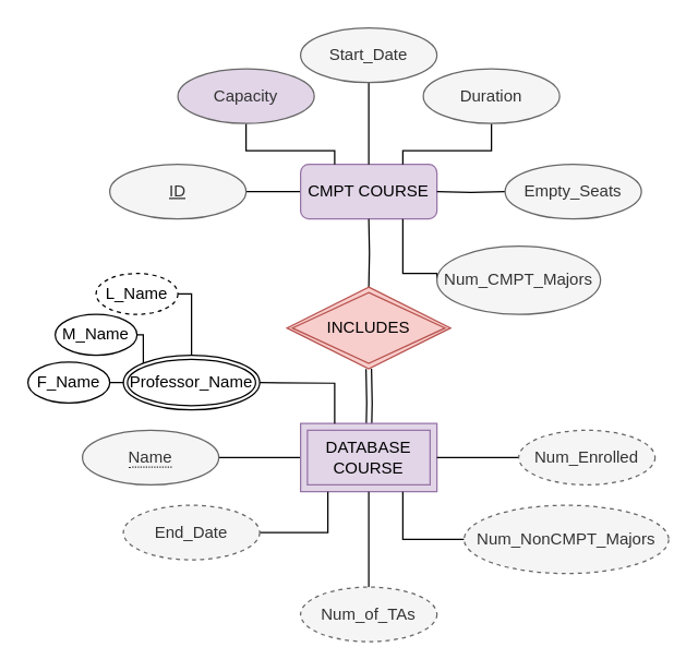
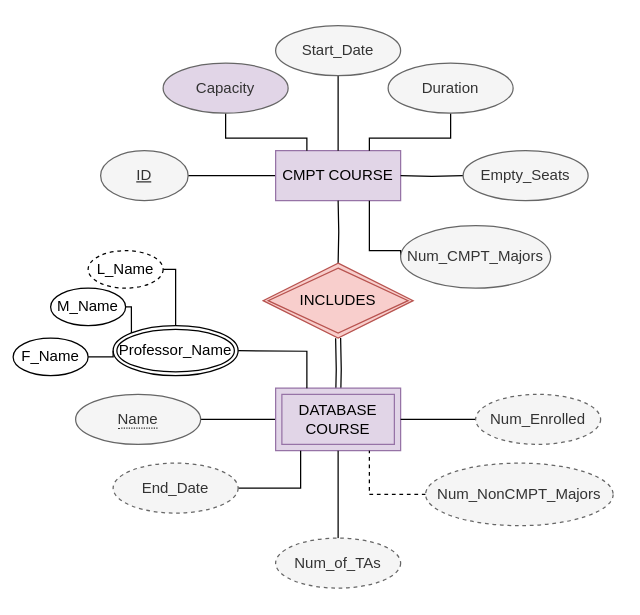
  <mxCell id="0" />
  <mxCell id="1" parent="0" />
  <mxCell id="2" style="edgeStyle=orthogonalEdgeStyle;rounded=0;orthogonalLoop=1;jettySize=auto;html=1;endArrow=none;endFill=0;entryX=0;entryY=0.5;entryDx=0;entryDy=0;" parent="1" source="3" target="5" edge="1"><mxGeometry relative="1" as="geometry"><mxPoint x="230" y="210" as="targetPoint" /></mxGeometry></mxCell>
- <mxCell id="3" value="ID" style="ellipse;whiteSpace=wrap;html=1;align=center;fontStyle=4;fillColor=#f5f5f5;strokeColor=#666666;fontColor=#333333;" parent="1" vertex="1"><mxGeometry x="80" y="120" width="100" height="40" as="geometry" /></mxCell>
+ <mxCell id="3" value="ID" style="ellipse;whiteSpace=wrap;html=1;align=center;fontStyle=4;fillColor=#f5f5f5;strokeColor=#666666;fontColor=#333333;" parent="1" vertex="1"><mxGeometry x="80" y="120" width="70" height="40" as="geometry" /></mxCell>
  <mxCell id="4" style="edgeStyle=orthogonalEdgeStyle;rounded=0;orthogonalLoop=1;jettySize=auto;html=1;entryX=0.5;entryY=1;entryDx=0;entryDy=0;endArrow=none;endFill=0;shape=link;" parent="1" target="7" edge="1"><mxGeometry relative="1" as="geometry"><mxPoint x="270" y="320" as="sourcePoint" /></mxGeometry></mxCell>
- <mxCell id="5" value="CMPT COURSE" style="whiteSpace=wrap;html=1;align=center;fillColor=#e1d5e7;strokeColor=#9673a6;rounded=1;" parent="1" vertex="1"><mxGeometry x="220" y="120" width="100" height="40" as="geometry" /></mxCell>
+ <mxCell id="5" value="CMPT COURSE" style="whiteSpace=wrap;html=1;align=center;fillColor=#e1d5e7;strokeColor=#9673a6;" parent="1" vertex="1"><mxGeometry x="220" y="120" width="100" height="40" as="geometry" /></mxCell>
  <mxCell id="6" style="edgeStyle=orthogonalEdgeStyle;rounded=0;orthogonalLoop=1;jettySize=auto;html=1;exitX=0.5;exitY=0;exitDx=0;exitDy=0;endArrow=none;endFill=0;" parent="1" target="5" edge="1"><mxGeometry relative="1" as="geometry"><mxPoint x="270" y="210" as="sourcePoint" /></mxGeometry></mxCell>
  <mxCell id="7" value="INCLUDES" style="shape=rhombus;double=1;perimeter=rhombusPerimeter;whiteSpace=wrap;html=1;align=center;fillColor=#f8cecc;strokeColor=#b85450;" parent="1" vertex="1"><mxGeometry x="210" y="210" width="120" height="60" as="geometry" /></mxCell>
  <mxCell id="8" style="edgeStyle=orthogonalEdgeStyle;rounded=0;orthogonalLoop=1;jettySize=auto;html=1;endArrow=none;endFill=0;" parent="1" source="9" target="14" edge="1"><mxGeometry relative="1" as="geometry" /></mxCell>
  <mxCell id="9" value="&lt;span style=&quot;border-bottom: 1px dotted&quot;&gt;Name&lt;br&gt;&lt;/span&gt;" style="ellipse;whiteSpace=wrap;html=1;align=center;fillColor=#f5f5f5;strokeColor=#666666;fontColor=#333333;" parent="1" vertex="1"><mxGeometry x="60" y="315" width="100" height="40" as="geometry" /></mxCell>
  <mxCell id="10" value="" style="edgeStyle=orthogonalEdgeStyle;rounded=0;orthogonalLoop=1;jettySize=auto;html=1;endArrow=none;endFill=0;" parent="1" source="11" target="5" edge="1"><mxGeometry relative="1" as="geometry" /></mxCell>
  <mxCell id="11" value="Start_Date" style="ellipse;whiteSpace=wrap;html=1;align=center;fillColor=#f5f5f5;strokeColor=#666666;fontColor=#333333;" parent="1" vertex="1"><mxGeometry x="220" y="20" width="100" height="40" as="geometry" /></mxCell>
  <mxCell id="12" style="edgeStyle=orthogonalEdgeStyle;rounded=0;orthogonalLoop=1;jettySize=auto;html=1;entryX=0.75;entryY=0;entryDx=0;entryDy=0;endArrow=none;endFill=0;exitX=0.5;exitY=1;exitDx=0;exitDy=0;" parent="1" source="13" target="5" edge="1"><mxGeometry relative="1" as="geometry" /></mxCell>
  <mxCell id="13" value="Duration" style="ellipse;whiteSpace=wrap;html=1;align=center;fillColor=#f5f5f5;strokeColor=#666666;fontColor=#333333;" parent="1" vertex="1"><mxGeometry x="310" y="50" width="100" height="40" as="geometry" /></mxCell>
  <mxCell id="14" value="DATABASE COURSE" style="shape=ext;margin=3;double=1;whiteSpace=wrap;html=1;align=center;fillColor=#e1d5e7;strokeColor=#9673a6;" parent="1" vertex="1"><mxGeometry x="220" y="310" width="100" height="50" as="geometry" /></mxCell>
  <mxCell id="15" style="edgeStyle=orthogonalEdgeStyle;rounded=0;orthogonalLoop=1;jettySize=auto;html=1;endArrow=none;endFill=0;entryX=1;entryY=0.5;entryDx=0;entryDy=0;" parent="1" target="5" edge="1"><mxGeometry relative="1" as="geometry"><mxPoint x="340" y="140" as="targetPoint" /><mxPoint x="370" y="140" as="sourcePoint" /></mxGeometry></mxCell>
  <mxCell id="16" value="&lt;div&gt;Empty_Seats&lt;/div&gt;" style="ellipse;whiteSpace=wrap;html=1;align=center;fillColor=#f5f5f5;strokeColor=#666666;fontColor=#333333;" parent="1" vertex="1"><mxGeometry x="370" y="120" width="100" height="40" as="geometry" /></mxCell>
  <mxCell id="17" style="edgeStyle=orthogonalEdgeStyle;rounded=0;orthogonalLoop=1;jettySize=auto;html=1;entryX=0.25;entryY=0;entryDx=0;entryDy=0;endArrow=none;endFill=0;" parent="1" source="18" target="5" edge="1"><mxGeometry relative="1" as="geometry" /></mxCell>
  <mxCell id="18" value="Capacity" style="ellipse;whiteSpace=wrap;html=1;align=center;fillColor=#e1d5e7;strokeColor=#666666;fontColor=#333333;" parent="1" vertex="1"><mxGeometry x="130" y="50" width="100" height="40" as="geometry" /></mxCell>
  <mxCell id="19" style="edgeStyle=orthogonalEdgeStyle;rounded=0;orthogonalLoop=1;jettySize=auto;html=1;endArrow=none;endFill=0;exitX=1;exitY=0.5;exitDx=0;exitDy=0;" parent="1" source="20" target="14" edge="1"><mxGeometry relative="1" as="geometry"><Array as="points"><mxPoint x="240" y="390" /></Array></mxGeometry></mxCell>
  <mxCell id="20" value="End_Date" style="ellipse;whiteSpace=wrap;html=1;align=center;dashed=1;fillColor=#f5f5f5;strokeColor=#666666;fontColor=#333333;" parent="1" vertex="1"><mxGeometry x="90" y="370" width="100" height="40" as="geometry" /></mxCell>
  <mxCell id="21" style="edgeStyle=orthogonalEdgeStyle;rounded=0;orthogonalLoop=1;jettySize=auto;html=1;entryX=1;entryY=0.5;entryDx=0;entryDy=0;endArrow=none;endFill=0;" parent="1" source="22" target="14" edge="1"><mxGeometry relative="1" as="geometry" /></mxCell>
  <mxCell id="22" value="Num_Enrolled" style="ellipse;whiteSpace=wrap;html=1;align=center;dashed=1;fillColor=#f5f5f5;strokeColor=#666666;fontColor=#333333;" parent="1" vertex="1"><mxGeometry x="380" y="315" width="100" height="40" as="geometry" /></mxCell>
- <mxCell id="23" style="edgeStyle=orthogonalEdgeStyle;rounded=0;orthogonalLoop=1;jettySize=auto;html=1;entryX=0.75;entryY=1;entryDx=0;entryDy=0;endArrow=none;endFill=0;" parent="1" source="24" target="14" edge="1"><mxGeometry relative="1" as="geometry" /></mxCell>
+ <mxCell id="23" style="edgeStyle=orthogonalEdgeStyle;rounded=0;orthogonalLoop=1;jettySize=auto;html=1;entryX=0.75;entryY=1;entryDx=0;entryDy=0;endArrow=none;endFill=0;dashed=1;" parent="1" source="24" target="14" edge="1"><mxGeometry relative="1" as="geometry" /></mxCell>
  <mxCell id="24" value="&lt;div&gt;Num_NonCMPT_Majors&lt;/div&gt;" style="ellipse;whiteSpace=wrap;html=1;align=center;dashed=1;fillColor=#f5f5f5;strokeColor=#666666;fontColor=#333333;" parent="1" vertex="1"><mxGeometry x="340" y="370" width="150" height="50" as="geometry" /></mxCell>
  <mxCell id="25" style="edgeStyle=orthogonalEdgeStyle;rounded=0;orthogonalLoop=1;jettySize=auto;html=1;entryX=0.75;entryY=1;entryDx=0;entryDy=0;endArrow=none;endFill=0;exitX=0;exitY=0.5;exitDx=0;exitDy=0;" parent="1" source="26" target="5" edge="1"><mxGeometry relative="1" as="geometry"><Array as="points"><mxPoint x="295" y="200" /></Array></mxGeometry></mxCell>
  <mxCell id="26" value="Num_CMPT_Majors" style="ellipse;whiteSpace=wrap;html=1;align=center;fillColor=#f5f5f5;strokeColor=#666666;fontColor=#333333;" parent="1" vertex="1"><mxGeometry x="320" y="180" width="120" height="50" as="geometry" /></mxCell>
  <mxCell id="27" style="edgeStyle=orthogonalEdgeStyle;rounded=0;orthogonalLoop=1;jettySize=auto;html=1;exitX=0.5;exitY=0;exitDx=0;exitDy=0;entryX=0.5;entryY=1;entryDx=0;entryDy=0;endArrow=none;endFill=0;" parent="1" source="28" target="14" edge="1"><mxGeometry relative="1" as="geometry" /></mxCell>
  <mxCell id="28" value="Num_of_TAs" style="ellipse;whiteSpace=wrap;html=1;align=center;dashed=1;fillColor=#f5f5f5;strokeColor=#666666;fontColor=#333333;" parent="1" vertex="1"><mxGeometry x="220" y="430" width="100" height="40" as="geometry" /></mxCell>
  <mxCell id="29" style="edgeStyle=orthogonalEdgeStyle;rounded=0;orthogonalLoop=1;jettySize=auto;html=1;entryX=0.25;entryY=0;entryDx=0;entryDy=0;endArrow=none;endFill=0;" edge="1" parent="1" target="14"><mxGeometry relative="1" as="geometry"><mxPoint x="190" y="280" as="sourcePoint" /></mxGeometry></mxCell>
  <mxCell id="30" value="&lt;div&gt;Professor_Name&lt;/div&gt;" style="ellipse;shape=doubleEllipse;margin=3;whiteSpace=wrap;html=1;align=center;" vertex="1" parent="1"><mxGeometry x="90" y="260" width="100" height="40" as="geometry" /></mxCell>
  <mxCell id="31" style="edgeStyle=orthogonalEdgeStyle;rounded=0;orthogonalLoop=1;jettySize=auto;html=1;exitX=1;exitY=0.5;exitDx=0;exitDy=0;entryX=0;entryY=0.5;entryDx=0;entryDy=0;endArrow=none;endFill=0;" edge="1" parent="1" source="32" target="30"><mxGeometry relative="1" as="geometry" /></mxCell>
- <mxCell id="32" value="F_Name" style="ellipse;whiteSpace=wrap;html=1;align=center;" vertex="1" parent="1"><mxGeometry x="20" y="265" width="60" height="30" as="geometry" /></mxCell>
+ <mxCell id="32" value="F_Name" style="ellipse;whiteSpace=wrap;html=1;align=center;" vertex="1" parent="1"><mxGeometry x="10" y="270" width="60" height="30" as="geometry" /></mxCell>
  <mxCell id="33" style="edgeStyle=orthogonalEdgeStyle;rounded=0;orthogonalLoop=1;jettySize=auto;html=1;exitX=1;exitY=0.5;exitDx=0;exitDy=0;entryX=0;entryY=0;entryDx=0;entryDy=0;endArrow=none;endFill=0;" edge="1" parent="1" source="34" target="30"><mxGeometry relative="1" as="geometry" /></mxCell>
  <mxCell id="34" value="M_Name" style="ellipse;whiteSpace=wrap;html=1;align=center;" vertex="1" parent="1"><mxGeometry x="40" y="230" width="60" height="30" as="geometry" /></mxCell>
  <mxCell id="35" style="edgeStyle=orthogonalEdgeStyle;rounded=0;orthogonalLoop=1;jettySize=auto;html=1;exitX=1;exitY=0.5;exitDx=0;exitDy=0;entryX=0.5;entryY=0;entryDx=0;entryDy=0;endArrow=none;endFill=0;" edge="1" parent="1" source="36" target="30"><mxGeometry relative="1" as="geometry"><Array as="points"><mxPoint x="140" y="215" /></Array></mxGeometry></mxCell>
  <mxCell id="36" value="L_Name" style="ellipse;whiteSpace=wrap;html=1;align=center;dashed=1;" vertex="1" parent="1"><mxGeometry x="70" y="200" width="60" height="30" as="geometry" /></mxCell>
